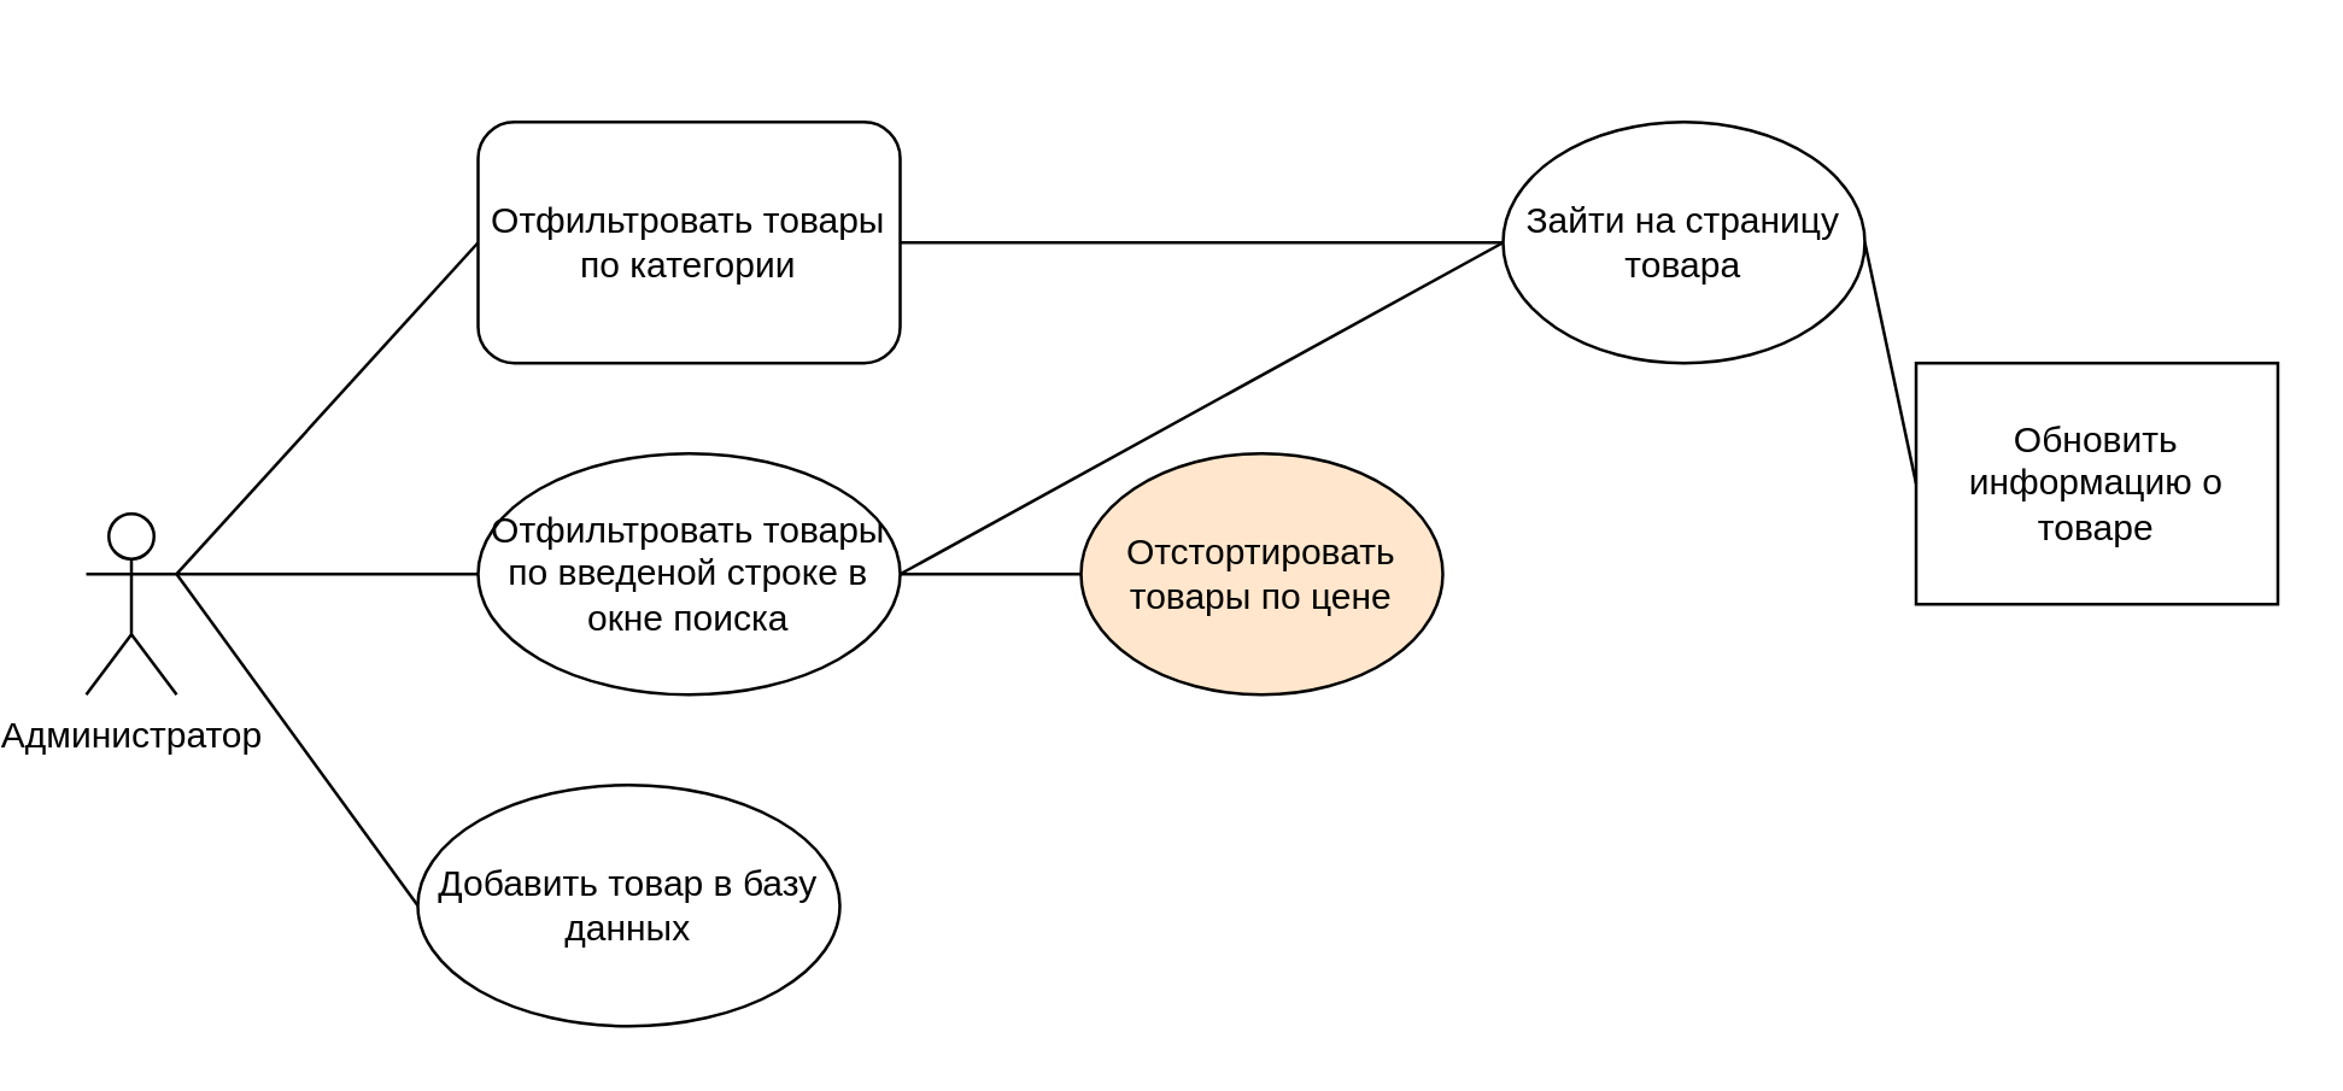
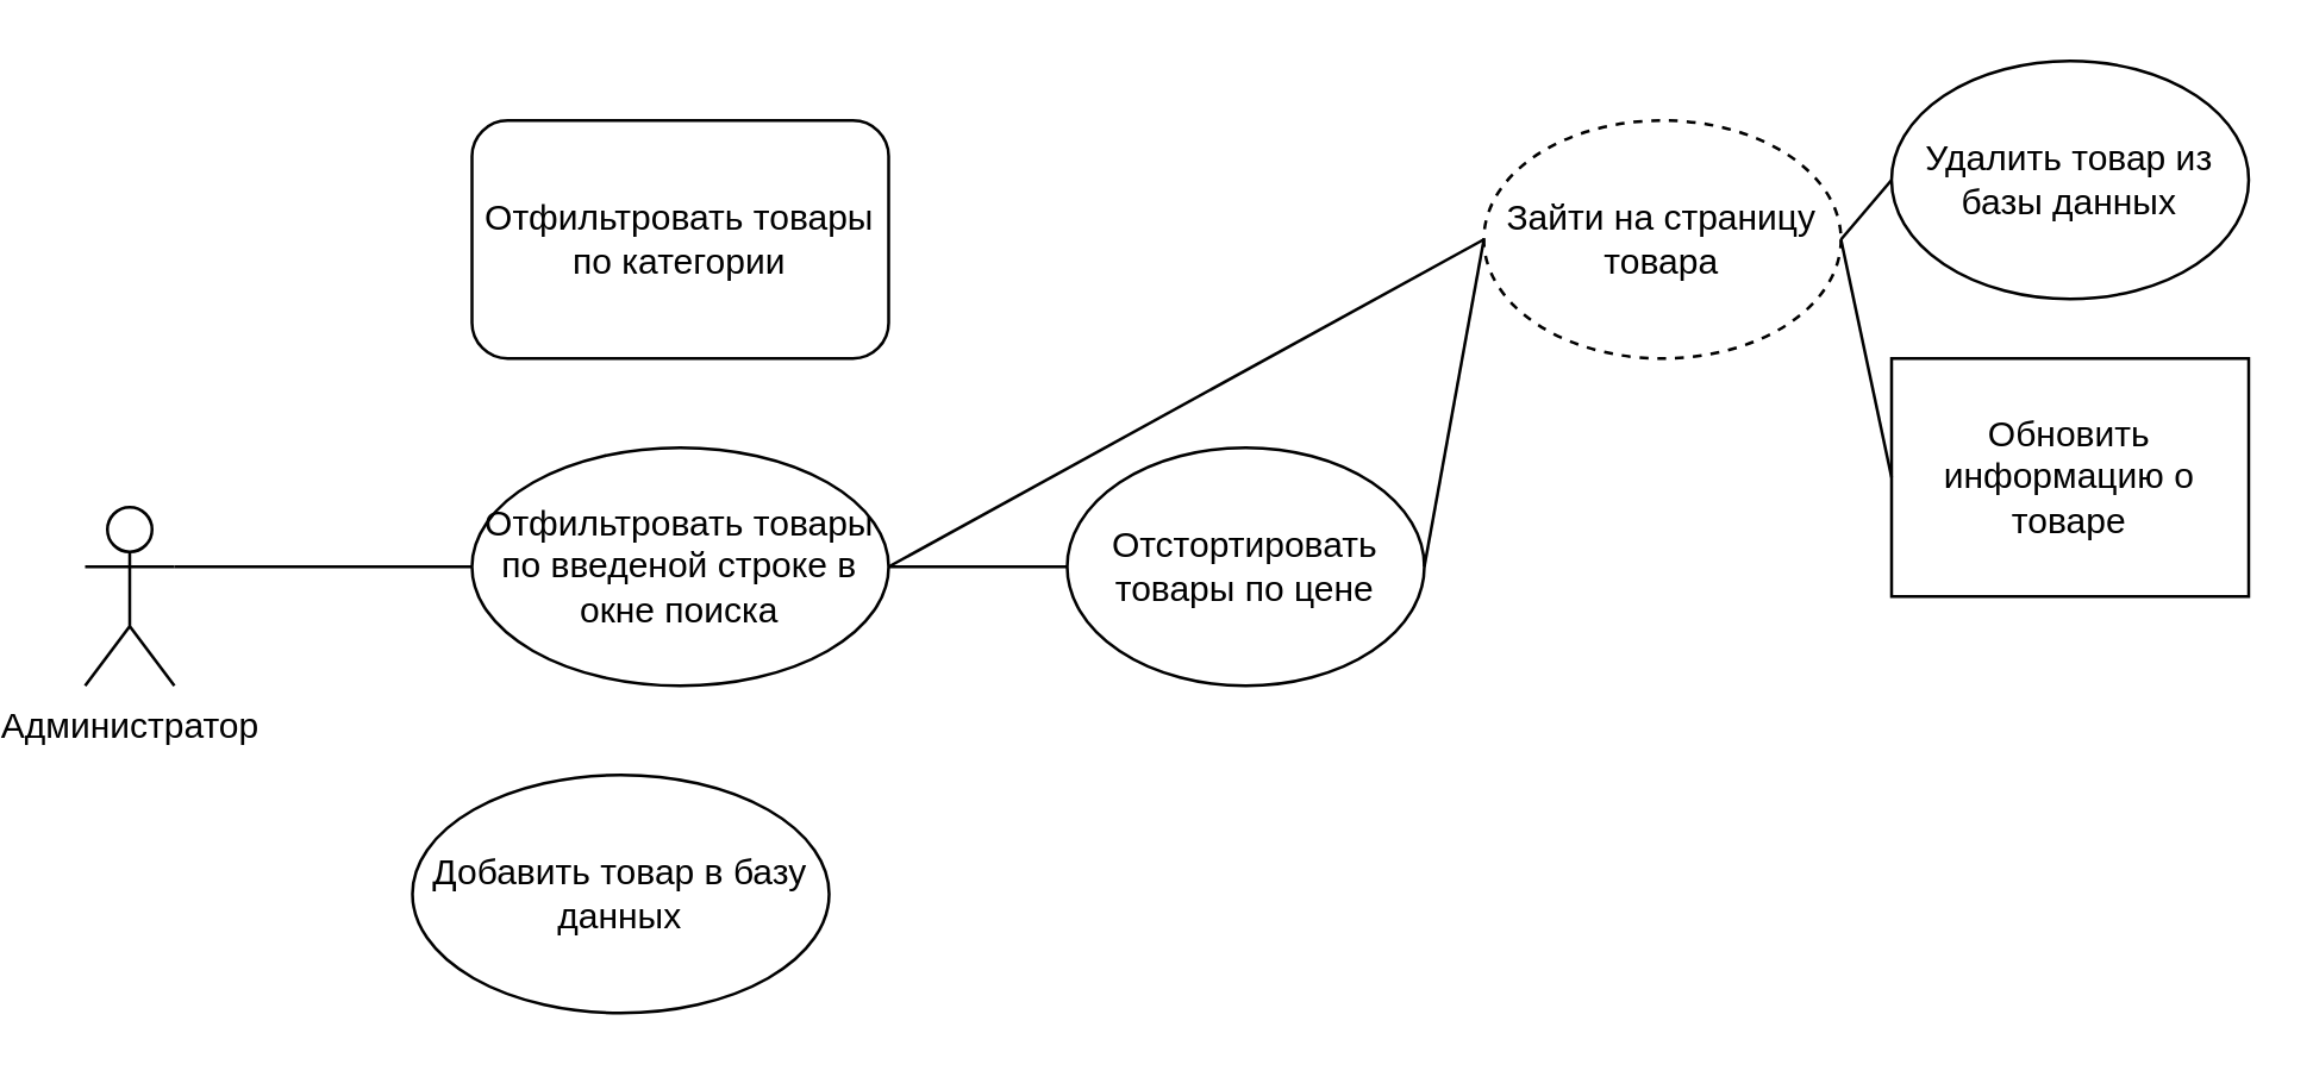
  <mxCell id="0" />
  <mxCell id="1" parent="0" />
  <mxCell id="2" value="Администратор" style="shape=umlActor;verticalLabelPosition=bottom;verticalAlign=top;html=1;outlineConnect=0;" parent="1" vertex="1"><mxGeometry x="20" y="170" width="30" height="60" as="geometry" /></mxCell>
- <mxCell id="3" value="" style="endArrow=none;html=1;rounded=0;entryX=0;entryY=0.5;entryDx=0;entryDy=0;exitX=1;exitY=0.333;exitDx=0;exitDy=0;exitPerimeter=0;" parent="1" target="4" edge="1" source="2"><mxGeometry width="50" height="50" relative="1" as="geometry"><mxPoint x="50" y="300" as="sourcePoint" /><mxPoint x="190" y="120" as="targetPoint" /></mxGeometry></mxCell>
  <mxCell id="4" value="Отфильтровать товары по категории" style="whiteSpace=wrap;html=1;rounded=1;" parent="1" vertex="1"><mxGeometry x="150" y="40" width="140" height="80" as="geometry" /></mxCell>
  <mxCell id="5" value="" style="endArrow=none;html=1;rounded=0;entryX=0;entryY=0.5;entryDx=0;entryDy=0;exitX=1;exitY=0.333;exitDx=0;exitDy=0;exitPerimeter=0;" parent="1" target="6" edge="1" source="2"><mxGeometry width="50" height="50" relative="1" as="geometry"><mxPoint x="50" y="300" as="sourcePoint" /><mxPoint x="200" y="520" as="targetPoint" /></mxGeometry></mxCell>
  <mxCell id="6" value="Отфильтровать товары по введеной строке в окне поиска" style="ellipse;whiteSpace=wrap;html=1;" parent="1" vertex="1"><mxGeometry x="150" y="150" width="140" height="80" as="geometry" /></mxCell>
- <mxCell id="7" value="Отстортировать товары по цене" style="ellipse;whiteSpace=wrap;html=1;fillColor=#ffe6cc;" parent="1" vertex="1"><mxGeometry x="350" y="150" width="120" height="80" as="geometry" /></mxCell>
+ <mxCell id="7" value="Отстортировать товары по цене" style="ellipse;whiteSpace=wrap;html=1;" parent="1" vertex="1"><mxGeometry x="350" y="150" width="120" height="80" as="geometry" /></mxCell>
  <mxCell id="8" value="" style="endArrow=none;html=1;rounded=0;entryX=0;entryY=0.5;entryDx=0;entryDy=0;exitX=1;exitY=0.5;exitDx=0;exitDy=0;" parent="1" source="6" target="7" edge="1"><mxGeometry width="50" height="50" relative="1" as="geometry"><mxPoint x="330" y="180" as="sourcePoint" /><mxPoint x="430" y="170" as="targetPoint" /></mxGeometry></mxCell>
- <mxCell id="9" value="" style="endArrow=none;html=1;rounded=0;entryX=0;entryY=0.5;entryDx=0;entryDy=0;exitX=1;exitY=0.333;exitDx=0;exitDy=0;exitPerimeter=0;" parent="1" target="10" edge="1" source="2"><mxGeometry width="50" height="50" relative="1" as="geometry"><mxPoint x="50" y="300" as="sourcePoint" /><mxPoint x="204" y="720" as="targetPoint" /></mxGeometry></mxCell>
  <mxCell id="10" value="Добавить товар в базу данных" style="ellipse;whiteSpace=wrap;html=1;" parent="1" vertex="1"><mxGeometry x="130" y="260" width="140" height="80" as="geometry" /></mxCell>
- <mxCell id="11" value="Зайти на страницу товара" style="ellipse;whiteSpace=wrap;html=1;" parent="1" vertex="1"><mxGeometry x="490" y="40" width="120" height="80" as="geometry" /></mxCell>
- <mxCell id="15" value="" style="endArrow=none;html=1;rounded=0;entryX=0;entryY=0.5;entryDx=0;entryDy=0;exitX=1;exitY=0.5;exitDx=0;exitDy=0;" parent="1" source="4" target="11" edge="1"><mxGeometry width="50" height="50" relative="1" as="geometry"><mxPoint x="370" y="50" as="sourcePoint" /><mxPoint x="470" y="150" as="targetPoint" /></mxGeometry></mxCell>
+ <mxCell id="11" value="Зайти на страницу товара" style="ellipse;whiteSpace=wrap;html=1;dashed=1;" parent="1" vertex="1"><mxGeometry x="490" y="40" width="120" height="80" as="geometry" /></mxCell>
+ <mxCell id="12" value="" style="endArrow=none;html=1;rounded=0;entryX=0;entryY=0.5;entryDx=0;entryDy=0;exitX=1;exitY=0.5;exitDx=0;exitDy=0;" parent="1" source="7" target="11" edge="1"><mxGeometry width="50" height="50" relative="1" as="geometry"><mxPoint x="520" y="170" as="sourcePoint" /><mxPoint x="620" y="170" as="targetPoint" /></mxGeometry></mxCell>
+ <mxCell id="13" value="Удалить товар из базы данных" style="ellipse;whiteSpace=wrap;html=1;" parent="1" vertex="1"><mxGeometry x="627" y="20" width="120" height="80" as="geometry" /></mxCell>
+ <mxCell id="14" value="" style="endArrow=none;html=1;rounded=0;entryX=0;entryY=0.5;entryDx=0;entryDy=0;exitX=1;exitY=0.5;exitDx=0;exitDy=0;" parent="1" source="11" target="13" edge="1"><mxGeometry width="50" height="50" relative="1" as="geometry"><mxPoint x="740" y="215" as="sourcePoint" /><mxPoint x="817" y="275" as="targetPoint" /></mxGeometry></mxCell>
  <mxCell id="16" value="" style="endArrow=none;html=1;rounded=0;entryX=0;entryY=0.5;entryDx=0;entryDy=0;exitX=1;exitY=0.5;exitDx=0;exitDy=0;" parent="1" source="6" target="11" edge="1"><mxGeometry width="50" height="50" relative="1" as="geometry"><mxPoint x="350" y="90" as="sourcePoint" /><mxPoint x="450" y="190" as="targetPoint" /></mxGeometry></mxCell>
  <mxCell id="17" value="Обновить информацию о товаре" style="whiteSpace=wrap;html=1;rounded=0;" parent="1" vertex="1"><mxGeometry x="627" y="120" width="120" height="80" as="geometry" /></mxCell>
  <mxCell id="18" value="" style="endArrow=none;html=1;rounded=0;entryX=0;entryY=0.5;entryDx=0;entryDy=0;exitX=1;exitY=0.5;exitDx=0;exitDy=0;" parent="1" source="11" target="17" edge="1"><mxGeometry width="50" height="50" relative="1" as="geometry"><mxPoint x="610" y="160" as="sourcePoint" /><mxPoint x="817" y="375" as="targetPoint" /></mxGeometry></mxCell>
